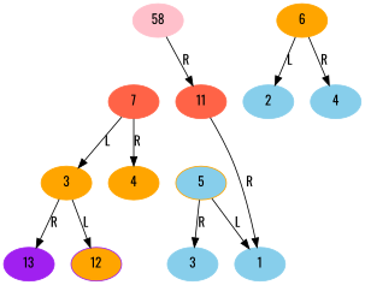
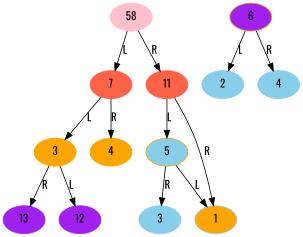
  digraph {
    fontname=Oswald
    node [color=orange fontname=Oswald style=filled]
    edge [fontname=Oswald]
    n1 [color=pink label=58]
    n2 [color=tomato label=7]
    n3 [color=tomato label=11]
    n4 [label=3]
    n5 [label=4]
    n6 [fillcolor=skyblue label=5]
-   n7 [color=skyblue label=1]
-   n8 [color=purple label=12 fillcolor=orange]
+   n7 [color=skyblue label=1 fillcolor=orange]
+   n8 [color=purple label=12]
    n9 [color=purple label=13]
    n10 [color=skyblue label=3]
-   n11 [label=6]
+   n11 [label=6 fillcolor=purple]
    n12 [color=skyblue label=2]
    n13 [color=skyblue label=4]
+   n1 -> n2 [label=L]
    n1 -> n3 [label=R]
    n2 -> n4 [label=L]
    n2 -> n5 [label=R]
+   n3 -> n6 [label=L]
    n3 -> n7 [label=R]
    n4 -> n8 [label=L]
    n4 -> n9 [label=R]
    n6 -> n7 [label=L]
    n6 -> n10 [label=R]
    n11 -> n12 [label=L]
    n11 -> n13 [label=R]
  }
